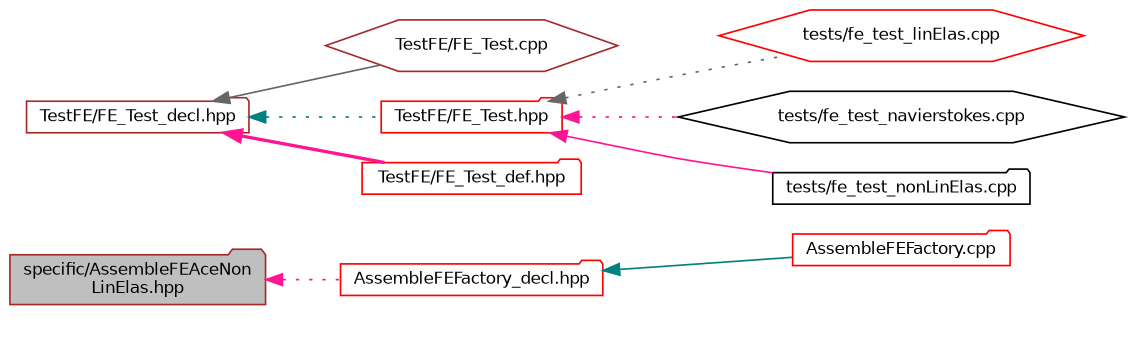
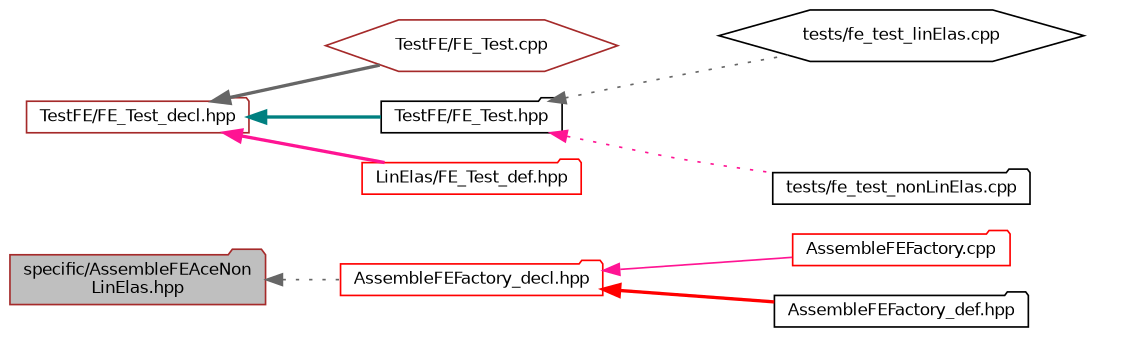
  digraph {
    rankdir=LR
    node [color=red fillcolor=white fontname=Helvetica fontsize=10 shape=folder style=filled]
    edge [color=gray40 dir=back fontname=Helvetica fontsize=10 labelfontname=Helvetica labelfontsize=10 style=dotted]
    n1 [color=brown fillcolor=grey75 fontcolor=black height=0.2 label="specific/AssembleFEAceNon\lLinElas.hpp" width=0.4]
    n2 [height=0.2 label="AssembleFEFactory_decl.hpp" width=0.4]
    n3 [height=0.2 label="AssembleFEFactory.cpp" width=0.4]
+   n4 [color=black height=0.2 label="AssembleFEFactory_def.hpp" width=0.4]
    n5 [color=brown height=0.2 label="TestFE/FE_Test_decl.hpp" width=0.4]
    n6 [color=brown height=0.2 label="TestFE/FE_Test.cpp" shape=hexagon width=0.4]
-   n7 [height=0.2 label="TestFE/FE_Test.hpp" width=0.4]
-   n8 [height=0.2 label="TestFE/FE_Test_def.hpp" width=0.4]
-   n9 [height=0.2 label="tests/fe_test_linElas.cpp" shape=hexagon width=0.4]
-   n10 [color=black height=0.2 label="tests/fe_test_navierstokes.cpp" shape=hexagon width=0.4]
+   n7 [color=black height=0.2 label="TestFE/FE_Test.hpp" width=0.4]
+   n8 [height=0.2 label="LinElas/FE_Test_def.hpp" width=0.4]
+   n9 [color=black height=0.2 label="tests/fe_test_linElas.cpp" shape=hexagon width=0.4]
    n11 [color=black height=0.2 label="tests/fe_test_nonLinElas.cpp" width=0.4]
-   n1 -> n2 [color=deeppink]
-   n2 -> n3 [color=teal style=solid]
-   n5 -> n6 [style=solid]
-   n5 -> n7 [color=teal]
+   n1 -> n2
+   n2 -> n3 [color=deeppink style=solid]
+   n2 -> n4 [color=red style=bold]
+   n5 -> n6 [style=bold]
+   n5 -> n7 [color=teal style=bold]
    n5 -> n8 [color=deeppink style=bold]
    n7 -> n9
-   n7 -> n10 [color=deeppink]
-   n7 -> n11 [color=deeppink style=solid]
+   n7 -> n11 [color=deeppink]
  }
